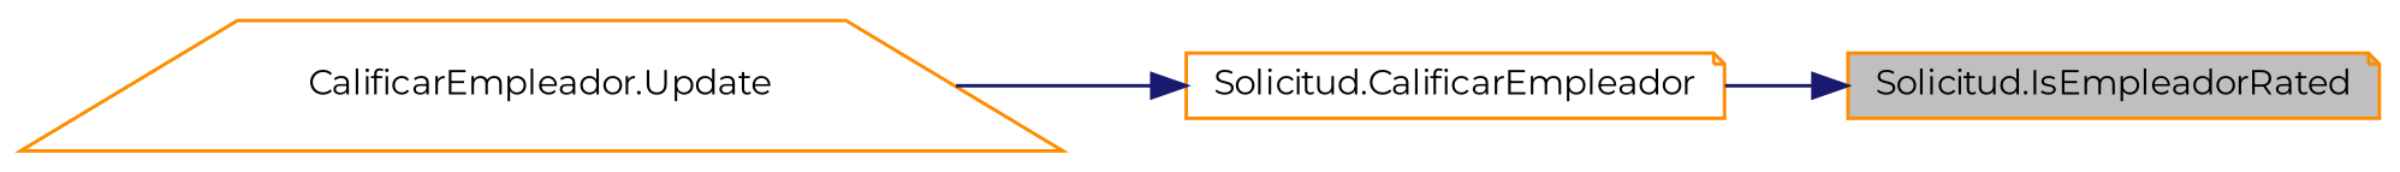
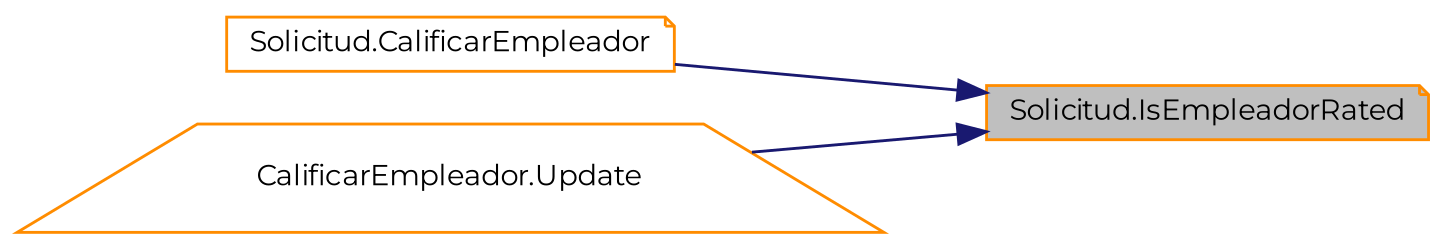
  digraph {
    fontname=Montserrat
    rankdir=RL
    node [color=darkorange fillcolor=white fontname=Montserrat fontsize=10 shape=note style=filled]
    edge [color=midnightblue dir=back fontname=Montserrat fontsize=10 labelfontname=Helvetica labelfontsize=10 style=solid]
    n1 [fillcolor=grey75 fontcolor=black height=0.2 label="Solicitud.IsEmpleadorRated" width=0.4]
    n2 [height=0.2 label="Solicitud.CalificarEmpleador" width=0.4]
    n3 [height=0.2 label="CalificarEmpleador.Update" shape=trapezium width=0.4]
    n1 -> n2
-   n2 -> n3
+   n1 -> n3
  }
